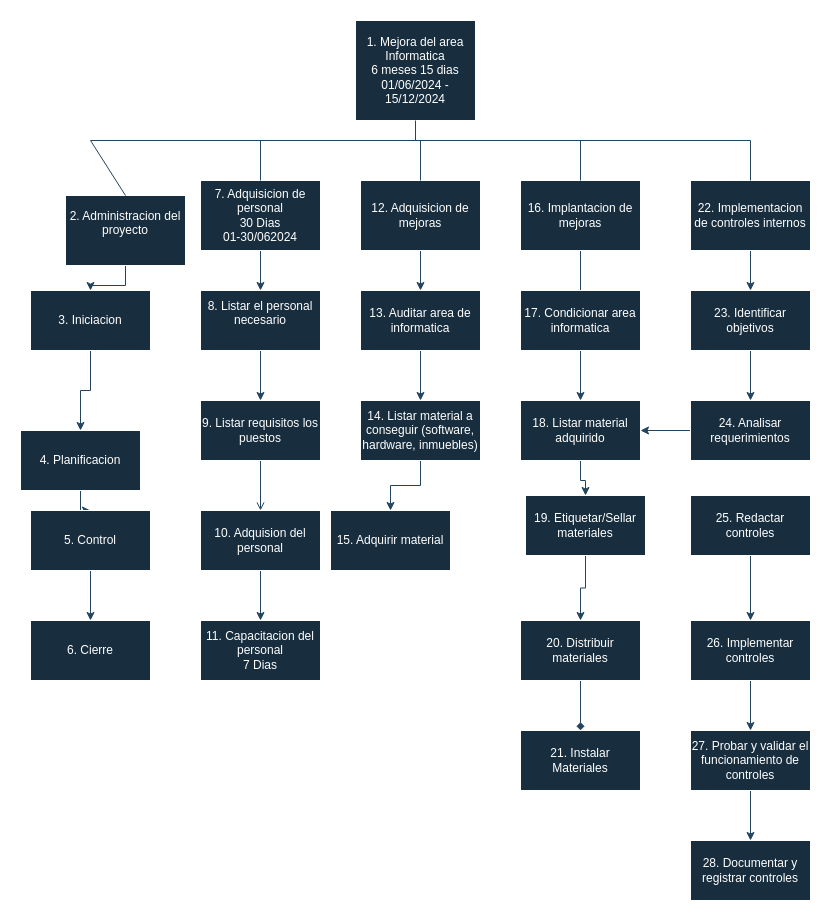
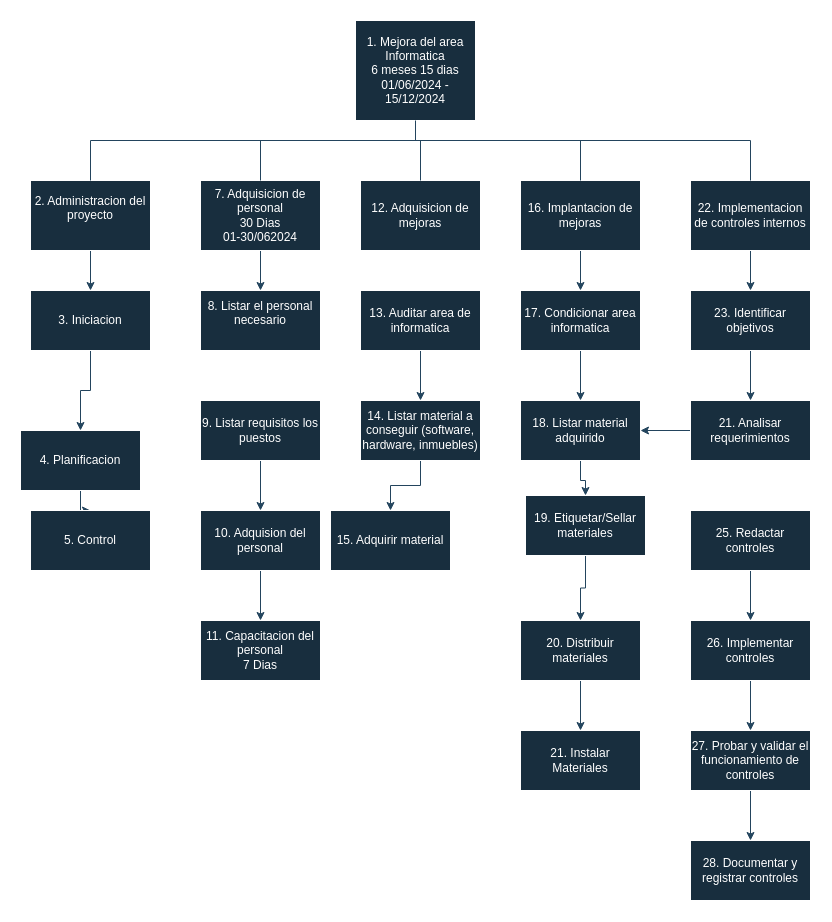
  <mxCell id="0" />
  <mxCell id="1" parent="0" />
  <mxCell id="2" value="1. Mejora del area Informatica&lt;div&gt;6 meses 15 dias&lt;/div&gt;&lt;div&gt;01/06/2024 - 15/12/2024&lt;/div&gt;" style="rounded=0;whiteSpace=wrap;html=1;fillColor=#182E3E;strokeColor=#FFFFFF;fontColor=#FFFFFF;labelBackgroundColor=none;" parent="1" vertex="1"><mxGeometry x="355" width="120" height="100" as="geometry" y="20" /></mxCell>
  <mxCell id="3" value="" style="edgeStyle=orthogonalEdgeStyle;rounded=0;orthogonalLoop=1;jettySize=auto;html=1;labelBackgroundColor=none;strokeColor=#23445D;fontColor=default;" parent="1" source="4" target="25" edge="1"><mxGeometry relative="1" as="geometry" /></mxCell>
  <mxCell id="4" value="7. Adquisicion de personal&lt;div&gt;30 Dias&lt;/div&gt;&lt;div&gt;01-30/062024&lt;/div&gt;" style="rounded=0;whiteSpace=wrap;html=1;fillColor=#182E3E;strokeColor=#FFFFFF;fontColor=#FFFFFF;labelBackgroundColor=none;" parent="1" vertex="1"><mxGeometry x="200" y="180" width="120" height="70" as="geometry" /></mxCell>
- <mxCell id="5" value="" style="edgeStyle=orthogonalEdgeStyle;rounded=0;orthogonalLoop=1;jettySize=auto;html=1;labelBackgroundColor=none;strokeColor=#23445D;fontColor=default;endArrow=none;" parent="1" source="6" target="31" edge="1"><mxGeometry relative="1" as="geometry" /></mxCell>
+ <mxCell id="5" value="" style="edgeStyle=orthogonalEdgeStyle;rounded=0;orthogonalLoop=1;jettySize=auto;html=1;labelBackgroundColor=none;strokeColor=#23445D;fontColor=default;" parent="1" source="6" target="31" edge="1"><mxGeometry relative="1" as="geometry" /></mxCell>
  <mxCell id="6" value="16. Implantacion de mejoras" style="rounded=0;whiteSpace=wrap;html=1;fillColor=#182E3E;strokeColor=#FFFFFF;fontColor=#FFFFFF;labelBackgroundColor=none;" parent="1" vertex="1"><mxGeometry x="520" y="180" width="120" height="70" as="geometry" /></mxCell>
  <mxCell id="7" value="" style="edgeStyle=orthogonalEdgeStyle;rounded=0;orthogonalLoop=1;jettySize=auto;html=1;labelBackgroundColor=none;strokeColor=#23445D;fontColor=default;" parent="1" source="8" target="40" edge="1"><mxGeometry relative="1" as="geometry" /></mxCell>
  <mxCell id="8" value="22. Implementacion de controles internos" style="rounded=0;whiteSpace=wrap;html=1;fillColor=#182E3E;strokeColor=#FFFFFF;fontColor=#FFFFFF;labelBackgroundColor=none;" parent="1" vertex="1"><mxGeometry x="690" y="180" width="120" height="70" as="geometry" /></mxCell>
  <mxCell id="9" value="" style="edgeStyle=orthogonalEdgeStyle;rounded=0;orthogonalLoop=1;jettySize=auto;html=1;labelBackgroundColor=none;strokeColor=#23445D;fontColor=default;" parent="1" source="10" target="18" edge="1"><mxGeometry relative="1" as="geometry" /></mxCell>
- <mxCell id="10" value="&lt;div&gt;&lt;span style=&quot;background-color: initial;&quot;&gt;2. Administracion del proyecto&lt;/span&gt;&lt;br&gt;&lt;/div&gt;&lt;div&gt;&lt;br&gt;&lt;/div&gt;" style="rounded=0;whiteSpace=wrap;html=1;fillColor=#182E3E;strokeColor=#FFFFFF;fontColor=#FFFFFF;labelBackgroundColor=none;" parent="1" vertex="1"><mxGeometry x="65" y="195" width="120" height="70" as="geometry" /></mxCell>
+ <mxCell id="10" value="&lt;div&gt;&lt;span style=&quot;background-color: initial;&quot;&gt;2. Administracion del proyecto&lt;/span&gt;&lt;br&gt;&lt;/div&gt;&lt;div&gt;&lt;br&gt;&lt;/div&gt;" style="rounded=0;whiteSpace=wrap;html=1;fillColor=#182E3E;strokeColor=#FFFFFF;fontColor=#FFFFFF;labelBackgroundColor=none;" parent="1" vertex="1"><mxGeometry x="30" y="180" width="120" height="70" as="geometry" /></mxCell>
  <mxCell id="11" value="" style="endArrow=none;html=1;rounded=0;entryX=0.5;entryY=1;entryDx=0;entryDy=0;labelBackgroundColor=none;strokeColor=#23445D;fontColor=default;" parent="1" target="2" edge="1"><mxGeometry width="50" height="50" relative="1" as="geometry"><mxPoint x="415" y="140" as="sourcePoint" /><mxPoint x="180" y="90" as="targetPoint" /></mxGeometry></mxCell>
  <mxCell id="12" value="" style="endArrow=none;html=1;rounded=0;labelBackgroundColor=none;strokeColor=#23445D;fontColor=default;" parent="1" target="8" edge="1"><mxGeometry width="50" height="50" relative="1" as="geometry"><mxPoint x="750" y="140" as="sourcePoint" /><mxPoint x="120" y="80" as="targetPoint" /></mxGeometry></mxCell>
  <mxCell id="13" value="" style="endArrow=none;html=1;rounded=0;exitX=0.5;exitY=0;exitDx=0;exitDy=0;labelBackgroundColor=none;strokeColor=#23445D;fontColor=default;" parent="1" source="6" edge="1"><mxGeometry width="50" height="50" relative="1" as="geometry"><mxPoint x="80" y="140" as="sourcePoint" /><mxPoint x="580" y="140" as="targetPoint" /></mxGeometry></mxCell>
  <mxCell id="14" value="" style="endArrow=none;html=1;rounded=0;exitX=0.5;exitY=0;exitDx=0;exitDy=0;labelBackgroundColor=none;strokeColor=#23445D;fontColor=default;" parent="1" source="4" edge="1"><mxGeometry width="50" height="50" relative="1" as="geometry"><mxPoint x="90" y="150" as="sourcePoint" /><mxPoint x="260" y="140" as="targetPoint" /></mxGeometry></mxCell>
  <mxCell id="15" value="" style="endArrow=none;html=1;rounded=0;exitX=0.5;exitY=0;exitDx=0;exitDy=0;labelBackgroundColor=none;strokeColor=#23445D;fontColor=default;" parent="1" source="10" edge="1"><mxGeometry width="50" height="50" relative="1" as="geometry"><mxPoint x="100" y="160" as="sourcePoint" /><mxPoint x="90" y="140" as="targetPoint" /></mxGeometry></mxCell>
  <mxCell id="16" value="" style="endArrow=none;html=1;rounded=0;labelBackgroundColor=none;strokeColor=#23445D;fontColor=default;" parent="1" edge="1"><mxGeometry width="50" height="50" relative="1" as="geometry"><mxPoint x="90" y="140" as="sourcePoint" /><mxPoint x="750" y="140" as="targetPoint" /></mxGeometry></mxCell>
  <mxCell id="17" value="" style="edgeStyle=orthogonalEdgeStyle;rounded=0;orthogonalLoop=1;jettySize=auto;html=1;strokeColor=#23445D;labelBackgroundColor=none;fontColor=default;" parent="1" source="18" target="20" edge="1"><mxGeometry relative="1" as="geometry" /></mxCell>
  <mxCell id="18" value="3. Iniciacion" style="rounded=0;whiteSpace=wrap;html=1;fillColor=#182E3E;fontColor=#FFFFFF;strokeColor=#FFFFFF;labelBackgroundColor=none;" parent="1" vertex="1"><mxGeometry x="30" y="290" width="120" height="60" as="geometry" /></mxCell>
  <mxCell id="19" value="" style="edgeStyle=orthogonalEdgeStyle;rounded=0;orthogonalLoop=1;jettySize=auto;html=1;strokeColor=#23445D;labelBackgroundColor=none;fontColor=default;" parent="1" source="20" target="22" edge="1"><mxGeometry relative="1" as="geometry" /></mxCell>
  <mxCell id="20" value="4. Planificacion" style="rounded=0;whiteSpace=wrap;html=1;fillColor=#182E3E;fontColor=#FFFFFF;strokeColor=#FFFFFF;labelBackgroundColor=none;" parent="1" vertex="1"><mxGeometry x="20" y="430" width="120" height="60" as="geometry" /></mxCell>
- <mxCell id="21" value="" style="edgeStyle=orthogonalEdgeStyle;rounded=0;orthogonalLoop=1;jettySize=auto;html=1;strokeColor=#23445D;labelBackgroundColor=none;fontColor=default;" parent="1" source="22" target="23" edge="1"><mxGeometry relative="1" as="geometry" /></mxCell>
  <mxCell id="22" value="5. Control" style="rounded=0;whiteSpace=wrap;html=1;fillColor=#182E3E;fontColor=#FFFFFF;strokeColor=#FFFFFF;labelBackgroundColor=none;" parent="1" vertex="1"><mxGeometry x="30" y="510" width="120" height="60" as="geometry" /></mxCell>
- <mxCell id="23" value="6. Cierre" style="rounded=0;whiteSpace=wrap;html=1;fillColor=#182E3E;fontColor=#FFFFFF;strokeColor=#FFFFFF;labelBackgroundColor=none;" parent="1" vertex="1"><mxGeometry x="30" y="620" width="120" height="60" as="geometry" /></mxCell>
- <mxCell id="24" value="" style="edgeStyle=orthogonalEdgeStyle;rounded=0;orthogonalLoop=1;jettySize=auto;html=1;strokeColor=#23445D;labelBackgroundColor=none;fontColor=default;" parent="1" source="25" target="27" edge="1"><mxGeometry relative="1" as="geometry" /></mxCell>
  <mxCell id="25" value="8. Listar el personal necesario&lt;div&gt;&lt;br&gt;&lt;/div&gt;" style="rounded=0;whiteSpace=wrap;html=1;fillColor=#182E3E;fontColor=#FFFFFF;strokeColor=#FFFFFF;labelBackgroundColor=none;" parent="1" vertex="1"><mxGeometry x="200" y="290" width="120" height="60" as="geometry" /></mxCell>
- <mxCell id="26" value="" style="edgeStyle=orthogonalEdgeStyle;rounded=0;orthogonalLoop=1;jettySize=auto;html=1;strokeColor=#23445D;labelBackgroundColor=none;fontColor=default;endArrow=open;" parent="1" source="27" target="29" edge="1"><mxGeometry relative="1" as="geometry" /></mxCell>
+ <mxCell id="26" value="" style="edgeStyle=orthogonalEdgeStyle;rounded=0;orthogonalLoop=1;jettySize=auto;html=1;strokeColor=#23445D;labelBackgroundColor=none;fontColor=default;" parent="1" source="27" target="29" edge="1"><mxGeometry relative="1" as="geometry" /></mxCell>
  <mxCell id="27" value="9. Listar requisitos los puestos" style="rounded=0;whiteSpace=wrap;html=1;fillColor=#182E3E;fontColor=#FFFFFF;strokeColor=#FFFFFF;labelBackgroundColor=none;" parent="1" vertex="1"><mxGeometry x="200" y="400" width="120" height="60" as="geometry" /></mxCell>
  <mxCell id="28" value="" style="edgeStyle=orthogonalEdgeStyle;rounded=0;orthogonalLoop=1;jettySize=auto;html=1;strokeColor=#23445D;labelBackgroundColor=none;fontColor=default;" parent="1" source="29" target="47" edge="1"><mxGeometry relative="1" as="geometry" /></mxCell>
  <mxCell id="29" value="10. Adquision del personal" style="rounded=0;whiteSpace=wrap;html=1;fillColor=#182E3E;fontColor=#FFFFFF;strokeColor=#FFFFFF;labelBackgroundColor=none;" parent="1" vertex="1"><mxGeometry x="200" y="510" width="120" height="60" as="geometry" /></mxCell>
  <mxCell id="30" value="" style="edgeStyle=orthogonalEdgeStyle;rounded=0;orthogonalLoop=1;jettySize=auto;html=1;strokeColor=#23445D;labelBackgroundColor=none;fontColor=default;" parent="1" source="31" target="33" edge="1"><mxGeometry relative="1" as="geometry" /></mxCell>
  <mxCell id="31" value="17. Condicionar area informatica" style="rounded=0;whiteSpace=wrap;html=1;fillColor=#182E3E;fontColor=#FFFFFF;strokeColor=#FFFFFF;labelBackgroundColor=none;" parent="1" vertex="1"><mxGeometry x="520" y="290" width="120" height="60" as="geometry" /></mxCell>
  <mxCell id="32" value="" style="edgeStyle=orthogonalEdgeStyle;rounded=0;orthogonalLoop=1;jettySize=auto;html=1;strokeColor=#23445D;labelBackgroundColor=none;fontColor=default;" parent="1" source="33" target="35" edge="1"><mxGeometry relative="1" as="geometry" /></mxCell>
  <mxCell id="33" value="18. Listar material adquirido" style="rounded=0;whiteSpace=wrap;html=1;fillColor=#182E3E;fontColor=#FFFFFF;strokeColor=#FFFFFF;labelBackgroundColor=none;" parent="1" vertex="1"><mxGeometry x="520" y="400" width="120" height="60" as="geometry" /></mxCell>
  <mxCell id="34" value="" style="edgeStyle=orthogonalEdgeStyle;rounded=0;orthogonalLoop=1;jettySize=auto;html=1;strokeColor=#23445D;labelBackgroundColor=none;fontColor=default;" parent="1" source="35" target="37" edge="1"><mxGeometry relative="1" as="geometry" /></mxCell>
  <mxCell id="35" value="19. Etiquetar/Sellar materiales" style="rounded=0;whiteSpace=wrap;html=1;fillColor=#182E3E;fontColor=#FFFFFF;strokeColor=#FFFFFF;labelBackgroundColor=none;" parent="1" vertex="1"><mxGeometry x="525" y="495" width="120" height="60" as="geometry" /></mxCell>
- <mxCell id="36" value="" style="edgeStyle=orthogonalEdgeStyle;rounded=0;orthogonalLoop=1;jettySize=auto;html=1;strokeColor=#23445D;labelBackgroundColor=none;fontColor=default;endArrow=diamond;" parent="1" source="37" target="38" edge="1"><mxGeometry relative="1" as="geometry" /></mxCell>
+ <mxCell id="36" value="" style="edgeStyle=orthogonalEdgeStyle;rounded=0;orthogonalLoop=1;jettySize=auto;html=1;strokeColor=#23445D;labelBackgroundColor=none;fontColor=default;" parent="1" source="37" target="38" edge="1"><mxGeometry relative="1" as="geometry" /></mxCell>
  <mxCell id="37" value="20. Distribuir materiales" style="rounded=0;whiteSpace=wrap;html=1;fillColor=#182E3E;fontColor=#FFFFFF;strokeColor=#FFFFFF;labelBackgroundColor=none;" parent="1" vertex="1"><mxGeometry x="520" y="620" width="120" height="60" as="geometry" /></mxCell>
  <mxCell id="38" value="21. Instalar Materiales" style="rounded=0;whiteSpace=wrap;html=1;fillColor=#182E3E;fontColor=#FFFFFF;strokeColor=#FFFFFF;labelBackgroundColor=none;" parent="1" vertex="1"><mxGeometry x="520" y="730" width="120" height="60" as="geometry" /></mxCell>
  <mxCell id="39" value="" style="edgeStyle=orthogonalEdgeStyle;rounded=0;orthogonalLoop=1;jettySize=auto;html=1;strokeColor=#23445D;labelBackgroundColor=none;fontColor=default;" parent="1" source="40" target="42" edge="1"><mxGeometry relative="1" as="geometry" /></mxCell>
  <mxCell id="40" value="23. Identificar objetivos" style="rounded=0;whiteSpace=wrap;html=1;fillColor=#182E3E;fontColor=#FFFFFF;strokeColor=#FFFFFF;labelBackgroundColor=none;" parent="1" vertex="1"><mxGeometry x="690" y="290" width="120" height="60" as="geometry" /></mxCell>
  <mxCell id="41" value="" style="edgeStyle=orthogonalEdgeStyle;rounded=0;orthogonalLoop=1;jettySize=auto;html=1;strokeColor=#23445D;labelBackgroundColor=none;fontColor=default;" parent="1" source="42" target="33" edge="1"><mxGeometry relative="1" as="geometry" /></mxCell>
- <mxCell id="42" value="24. Analisar requerimientos" style="rounded=0;whiteSpace=wrap;html=1;fillColor=#182E3E;fontColor=#FFFFFF;strokeColor=#FFFFFF;labelBackgroundColor=none;" parent="1" vertex="1"><mxGeometry x="690" y="400" width="120" height="60" as="geometry" /></mxCell>
+ <mxCell id="42" value="21. Analisar requerimientos" style="rounded=0;whiteSpace=wrap;html=1;fillColor=#182E3E;fontColor=#FFFFFF;strokeColor=#FFFFFF;labelBackgroundColor=none;" parent="1" vertex="1"><mxGeometry x="690" y="400" width="120" height="60" as="geometry" /></mxCell>
  <mxCell id="43" value="" style="edgeStyle=orthogonalEdgeStyle;rounded=0;orthogonalLoop=1;jettySize=auto;html=1;strokeColor=#23445D;labelBackgroundColor=none;fontColor=default;" parent="1" source="44" target="46" edge="1"><mxGeometry relative="1" as="geometry" /></mxCell>
- <mxCell id="44" value="25. Redactar controles" style="rounded=0;whiteSpace=wrap;html=1;fillColor=#182E3E;fontColor=#FFFFFF;strokeColor=#FFFFFF;labelBackgroundColor=none;" parent="1" vertex="1"><mxGeometry x="690" y="495" width="120" height="60" as="geometry" /></mxCell>
+ <mxCell id="44" value="25. Redactar controles" style="rounded=0;whiteSpace=wrap;html=1;fillColor=#182E3E;fontColor=#FFFFFF;strokeColor=#FFFFFF;labelBackgroundColor=none;" parent="1" vertex="1"><mxGeometry x="690" y="510" width="120" height="60" as="geometry" /></mxCell>
  <mxCell id="45" value="" style="edgeStyle=orthogonalEdgeStyle;rounded=0;orthogonalLoop=1;jettySize=auto;html=1;labelBackgroundColor=none;strokeColor=#23445D;fontColor=default;" parent="1" source="46" target="57" edge="1"><mxGeometry relative="1" as="geometry" /></mxCell>
  <mxCell id="46" value="26. Implementar controles" style="rounded=0;whiteSpace=wrap;html=1;fillColor=#182E3E;fontColor=#FFFFFF;strokeColor=#FFFFFF;labelBackgroundColor=none;" parent="1" vertex="1"><mxGeometry x="690" y="620" width="120" height="60" as="geometry" /></mxCell>
  <mxCell id="47" value="11. Capacitacion del personal&lt;div&gt;7 Dias&lt;/div&gt;" style="rounded=0;whiteSpace=wrap;html=1;fillColor=#182E3E;fontColor=#FFFFFF;strokeColor=#FFFFFF;labelBackgroundColor=none;" parent="1" vertex="1"><mxGeometry x="200" y="620" width="120" height="60" as="geometry" /></mxCell>
- <mxCell id="48" value="" style="edgeStyle=orthogonalEdgeStyle;rounded=0;orthogonalLoop=1;jettySize=auto;html=1;labelBackgroundColor=none;strokeColor=#23445D;fontColor=default;" parent="1" source="49" target="51" edge="1"><mxGeometry relative="1" as="geometry" /></mxCell>
  <mxCell id="49" value="12. Adquisicion de mejoras" style="rounded=0;whiteSpace=wrap;html=1;fillColor=#182E3E;strokeColor=#FFFFFF;fontColor=#FFFFFF;labelBackgroundColor=none;" parent="1" vertex="1"><mxGeometry x="360" y="180" width="120" height="70" as="geometry" /></mxCell>
  <mxCell id="50" value="" style="edgeStyle=orthogonalEdgeStyle;rounded=0;orthogonalLoop=1;jettySize=auto;html=1;strokeColor=#23445D;labelBackgroundColor=none;fontColor=default;" parent="1" source="51" target="53" edge="1"><mxGeometry relative="1" as="geometry" /></mxCell>
  <mxCell id="51" value="13. Auditar area de informatica" style="rounded=0;whiteSpace=wrap;html=1;fillColor=#182E3E;fontColor=#FFFFFF;strokeColor=#FFFFFF;labelBackgroundColor=none;" parent="1" vertex="1"><mxGeometry x="360" y="290" width="120" height="60" as="geometry" /></mxCell>
  <mxCell id="52" value="" style="edgeStyle=orthogonalEdgeStyle;rounded=0;orthogonalLoop=1;jettySize=auto;html=1;strokeColor=#23445D;labelBackgroundColor=none;fontColor=default;" parent="1" source="53" target="54" edge="1"><mxGeometry relative="1" as="geometry" /></mxCell>
  <mxCell id="53" value="14. Listar material a conseguir (software, hardware, inmuebles)" style="rounded=0;whiteSpace=wrap;html=1;fillColor=#182E3E;fontColor=#FFFFFF;strokeColor=#FFFFFF;labelBackgroundColor=none;" parent="1" vertex="1"><mxGeometry x="360" y="400" width="120" height="60" as="geometry" /></mxCell>
  <mxCell id="54" value="15. Adquirir material" style="rounded=0;whiteSpace=wrap;html=1;fillColor=#182E3E;fontColor=#FFFFFF;strokeColor=#FFFFFF;labelBackgroundColor=none;" parent="1" vertex="1"><mxGeometry x="330" y="510" width="120" height="60" as="geometry" /></mxCell>
  <mxCell id="55" value="" style="endArrow=none;html=1;rounded=0;exitX=0.5;exitY=0;exitDx=0;exitDy=0;labelBackgroundColor=none;strokeColor=#23445D;fontColor=default;" parent="1" source="49" edge="1"><mxGeometry width="50" height="50" relative="1" as="geometry"><mxPoint x="470" y="410" as="sourcePoint" /><mxPoint x="420" y="140" as="targetPoint" /></mxGeometry></mxCell>
  <mxCell id="56" value="" style="edgeStyle=orthogonalEdgeStyle;rounded=0;orthogonalLoop=1;jettySize=auto;html=1;strokeColor=#23445D;labelBackgroundColor=none;fontColor=default;" parent="1" source="57" target="58" edge="1"><mxGeometry relative="1" as="geometry" /></mxCell>
  <mxCell id="57" value="27. Probar y validar el funcionamiento de controles" style="rounded=0;whiteSpace=wrap;html=1;fillColor=#182E3E;fontColor=#FFFFFF;strokeColor=#FFFFFF;labelBackgroundColor=none;" parent="1" vertex="1"><mxGeometry x="690" y="730" width="120" height="60" as="geometry" /></mxCell>
  <mxCell id="58" value="28. Documentar y registrar controles" style="rounded=0;whiteSpace=wrap;html=1;fillColor=#182E3E;fontColor=#FFFFFF;strokeColor=#FFFFFF;labelBackgroundColor=none;" parent="1" vertex="1"><mxGeometry x="690" y="840" width="120" height="60" as="geometry" /></mxCell>
